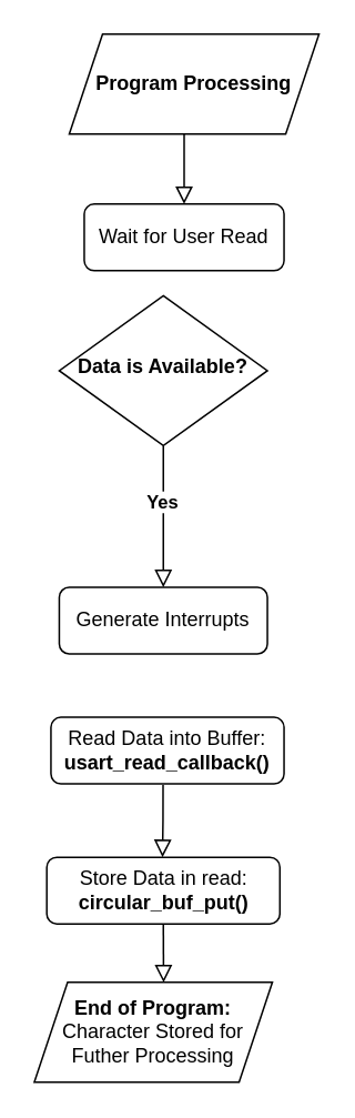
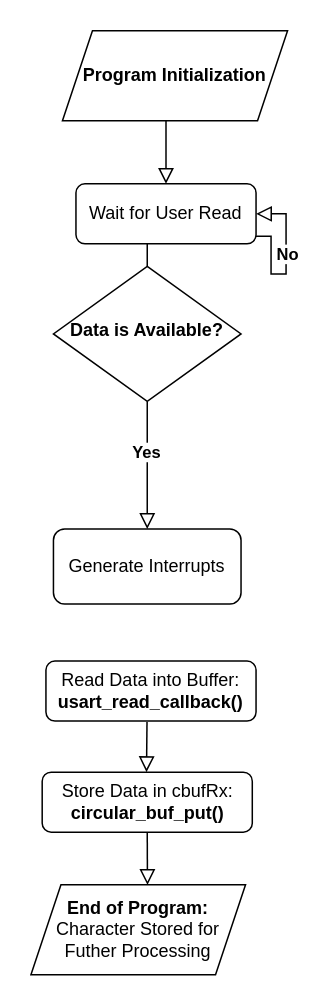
  <mxCell id="0" />
  <mxCell id="1" parent="0" />
  <mxCell id="2" value="" style="rounded=0;html=1;jettySize=auto;orthogonalLoop=1;fontSize=11;endArrow=block;endFill=0;endSize=8;strokeWidth=1;shadow=0;labelBackgroundColor=none;edgeStyle=orthogonalEdgeStyle;entryX=0.5;entryY=0;entryDx=0;entryDy=0;" parent="1" source="6" target="9" edge="1"><mxGeometry x="-0.403" relative="1" as="geometry"><mxPoint as="offset" /><mxPoint x="98" y="365" as="targetPoint" /></mxGeometry></mxCell>
  <mxCell id="3" value="&lt;b&gt;Yes&lt;/b&gt;" style="edgeLabel;html=1;align=center;verticalAlign=middle;resizable=0;points=[];" vertex="1" connectable="0" parent="2"><mxGeometry x="-0.216" y="-1" relative="1" as="geometry"><mxPoint as="offset" /></mxGeometry></mxCell>
+ <mxCell id="4" value="" style="edgeStyle=orthogonalEdgeStyle;rounded=0;html=1;jettySize=auto;orthogonalLoop=1;fontSize=11;endArrow=block;endFill=0;endSize=8;strokeWidth=1;shadow=0;labelBackgroundColor=none;entryX=1;entryY=0.5;entryDx=0;entryDy=0;" parent="1" source="6" target="7" edge="1"><mxGeometry y="10" relative="1" as="geometry"><mxPoint as="offset" /><mxPoint x="275" y="182" as="targetPoint" /></mxGeometry></mxCell>
+ <mxCell id="5" value="&lt;b&gt;No&lt;/b&gt;" style="edgeLabel;html=1;align=center;verticalAlign=middle;resizable=0;points=[];" vertex="1" connectable="0" parent="4"><mxGeometry x="0.436" relative="1" as="geometry"><mxPoint y="-9" as="offset" /></mxGeometry></mxCell>
  <mxCell id="6" value="&lt;b&gt;Data is Available?&lt;/b&gt;" style="rhombus;whiteSpace=wrap;html=1;shadow=0;fontFamily=Helvetica;fontSize=12;align=center;strokeWidth=1;spacing=6;spacingTop=-4;" parent="1" vertex="1"><mxGeometry x="35" y="177" width="125" height="90" as="geometry" /></mxCell>
  <mxCell id="7" value="Wait for User Read" style="rounded=1;whiteSpace=wrap;html=1;fontSize=12;glass=0;strokeWidth=1;shadow=0;" vertex="1" parent="1"><mxGeometry x="50" y="122" width="120" height="40" as="geometry" /></mxCell>
- <mxCell id="8" value="Read Data into Buffer:&lt;div&gt;&lt;b&gt;usart_read_callback()&lt;/b&gt;&lt;br&gt;&lt;/div&gt;" style="rounded=1;whiteSpace=wrap;html=1;fontSize=12;glass=0;strokeWidth=1;shadow=0;" vertex="1" parent="1"><mxGeometry x="30" y="430" width="140" height="40" as="geometry" /></mxCell>
- <mxCell id="9" value="Generate Interrupts" style="rounded=1;whiteSpace=wrap;html=1;fontSize=12;glass=0;strokeWidth=1;shadow=0;" vertex="1" parent="1"><mxGeometry x="35" y="352" width="125" height="40" as="geometry" /></mxCell>
+ <mxCell id="8" value="Read Data into Buffer:&lt;div&gt;&lt;b&gt;usart_read_callback()&lt;/b&gt;&lt;br&gt;&lt;/div&gt;" style="rounded=1;whiteSpace=wrap;html=1;fontSize=12;glass=0;strokeWidth=1;shadow=0;" vertex="1" parent="1"><mxGeometry x="30" y="440" width="140" height="40" as="geometry" /></mxCell>
+ <mxCell id="9" value="Generate Interrupts" style="rounded=1;whiteSpace=wrap;html=1;fontSize=12;glass=0;strokeWidth=1;shadow=0;" vertex="1" parent="1"><mxGeometry x="35" y="352" width="125" height="50" as="geometry" /></mxCell>
  <mxCell id="10" value="" style="rounded=0;html=1;jettySize=auto;orthogonalLoop=1;fontSize=11;endArrow=block;endFill=0;endSize=8;strokeWidth=1;shadow=0;labelBackgroundColor=none;edgeStyle=orthogonalEdgeStyle;" edge="1" parent="1"><mxGeometry x="0.333" y="20" relative="1" as="geometry"><mxPoint as="offset" /><mxPoint x="110" y="72" as="sourcePoint" /><mxPoint x="110" y="122" as="targetPoint" /><Array as="points"><mxPoint x="109.5" y="91" /><mxPoint x="109.5" y="91" /></Array></mxGeometry></mxCell>
- <mxCell id="11" value="Store Data in&amp;nbsp;read:&lt;div&gt;&lt;b&gt;circular_buf_put()&lt;/b&gt;&lt;br&gt;&lt;/div&gt;" style="rounded=1;whiteSpace=wrap;html=1;fontSize=12;glass=0;strokeWidth=1;shadow=0;" vertex="1" parent="1"><mxGeometry x="27.5" y="514" width="140" height="40" as="geometry" /></mxCell>
- <mxCell id="12" value="&lt;b&gt;Program Processing&lt;/b&gt;" style="shape=parallelogram;perimeter=parallelogramPerimeter;whiteSpace=wrap;html=1;fixedSize=1;" vertex="1" parent="1"><mxGeometry x="41" y="20" width="150" height="60" as="geometry" /></mxCell>
+ <mxCell id="11" value="Store Data in&amp;nbsp;cbufRx:&lt;div&gt;&lt;b&gt;circular_buf_put()&lt;/b&gt;&lt;br&gt;&lt;/div&gt;" style="rounded=1;whiteSpace=wrap;html=1;fontSize=12;glass=0;strokeWidth=1;shadow=0;" vertex="1" parent="1"><mxGeometry x="27.5" y="514" width="140" height="40" as="geometry" /></mxCell>
+ <mxCell id="12" value="&lt;b&gt;Program Initialization&lt;/b&gt;" style="shape=parallelogram;perimeter=parallelogramPerimeter;whiteSpace=wrap;html=1;fixedSize=1;" vertex="1" parent="1"><mxGeometry x="41" y="20" width="150" height="60" as="geometry" /></mxCell>
  <mxCell id="13" value="&lt;b&gt;End of Program:&lt;/b&gt;&lt;div&gt;Character Stored for Futher Processing&lt;/div&gt;" style="shape=parallelogram;perimeter=parallelogramPerimeter;whiteSpace=wrap;html=1;fixedSize=1;" vertex="1" parent="1"><mxGeometry x="20" y="589" width="143" height="60" as="geometry" /></mxCell>
  <mxCell id="14" value="" style="rounded=0;html=1;jettySize=auto;orthogonalLoop=1;fontSize=11;endArrow=block;endFill=0;endSize=8;strokeWidth=1;shadow=0;labelBackgroundColor=none;edgeStyle=orthogonalEdgeStyle;exitX=0.481;exitY=1.016;exitDx=0;exitDy=0;exitPerimeter=0;" edge="1" parent="1" source="8"><mxGeometry x="0.333" y="20" relative="1" as="geometry"><mxPoint as="offset" /><mxPoint x="97.23" y="497" as="sourcePoint" /><mxPoint x="97" y="514" as="targetPoint" /><Array as="points" /></mxGeometry></mxCell>
  <mxCell id="15" value="" style="rounded=0;html=1;jettySize=auto;orthogonalLoop=1;fontSize=11;endArrow=block;endFill=0;endSize=8;strokeWidth=1;shadow=0;labelBackgroundColor=none;edgeStyle=orthogonalEdgeStyle;entryX=0.529;entryY=-0.014;entryDx=0;entryDy=0;entryPerimeter=0;exitX=0.5;exitY=1;exitDx=0;exitDy=0;" edge="1" parent="1" source="11"><mxGeometry x="0.333" y="20" relative="1" as="geometry"><mxPoint as="offset" /><mxPoint x="97.19" y="534" as="sourcePoint" /><mxPoint x="97.647" y="589.16" as="targetPoint" /><Array as="points" /></mxGeometry></mxCell>
